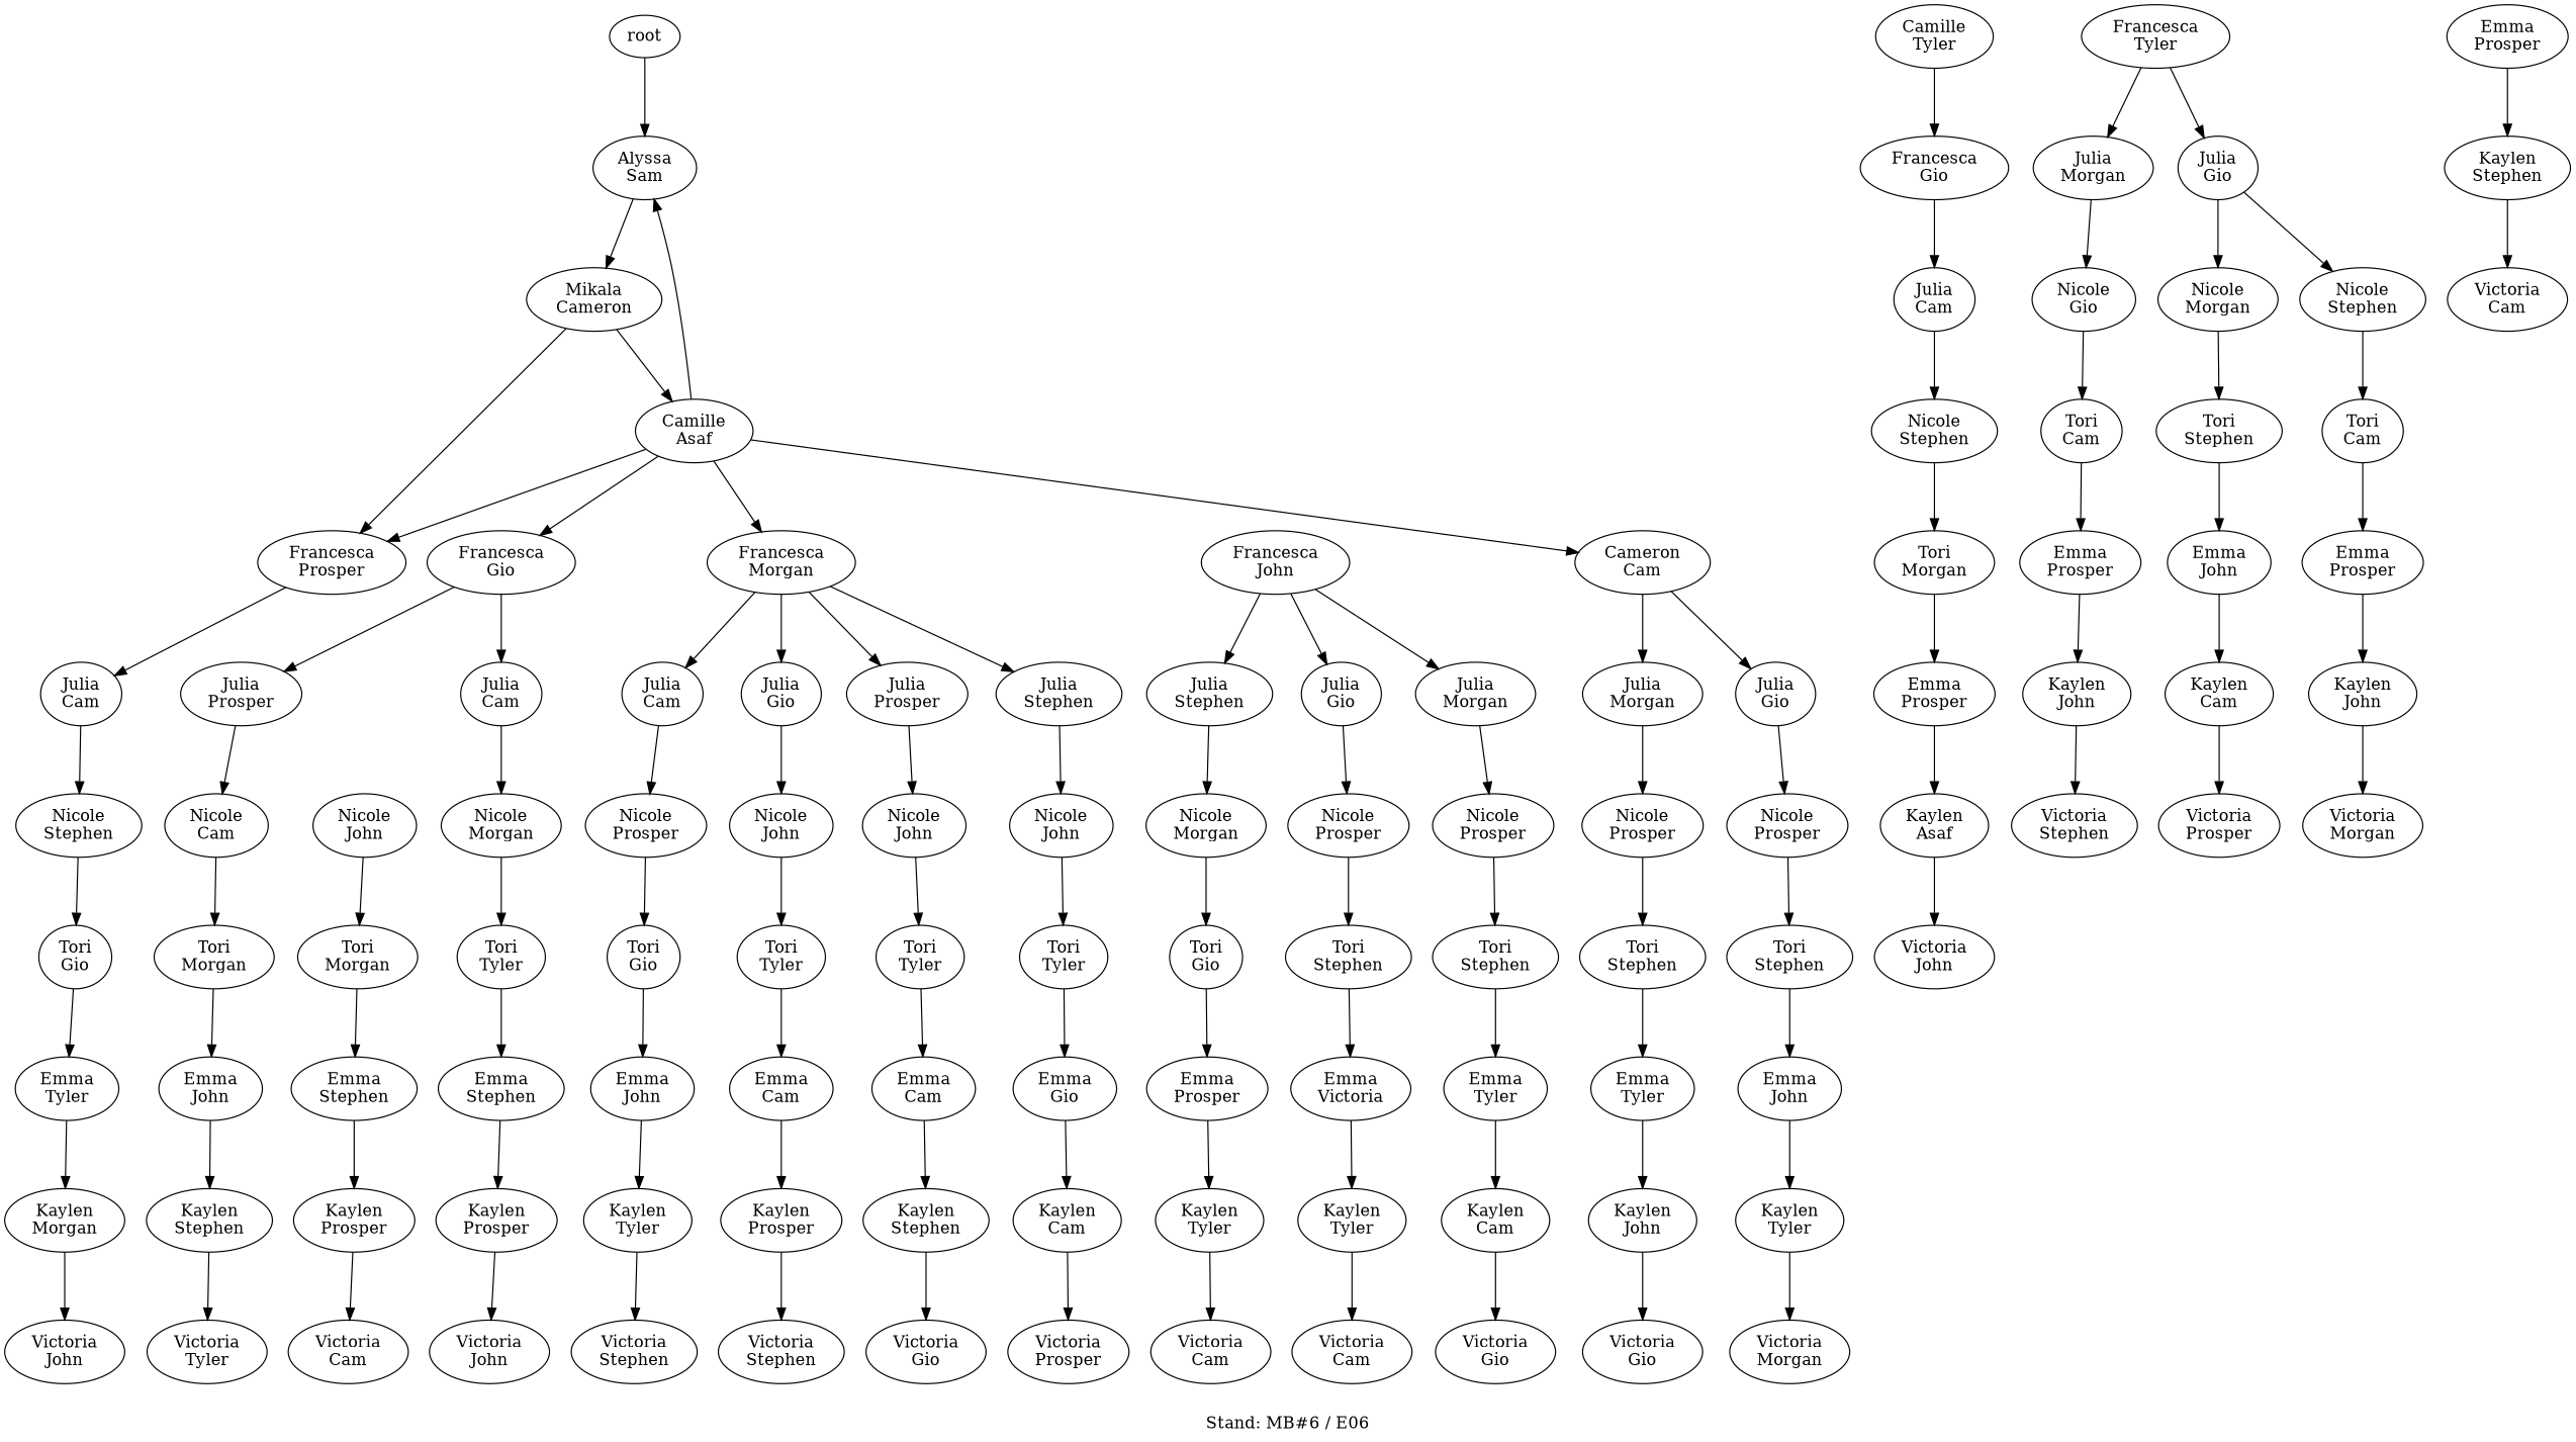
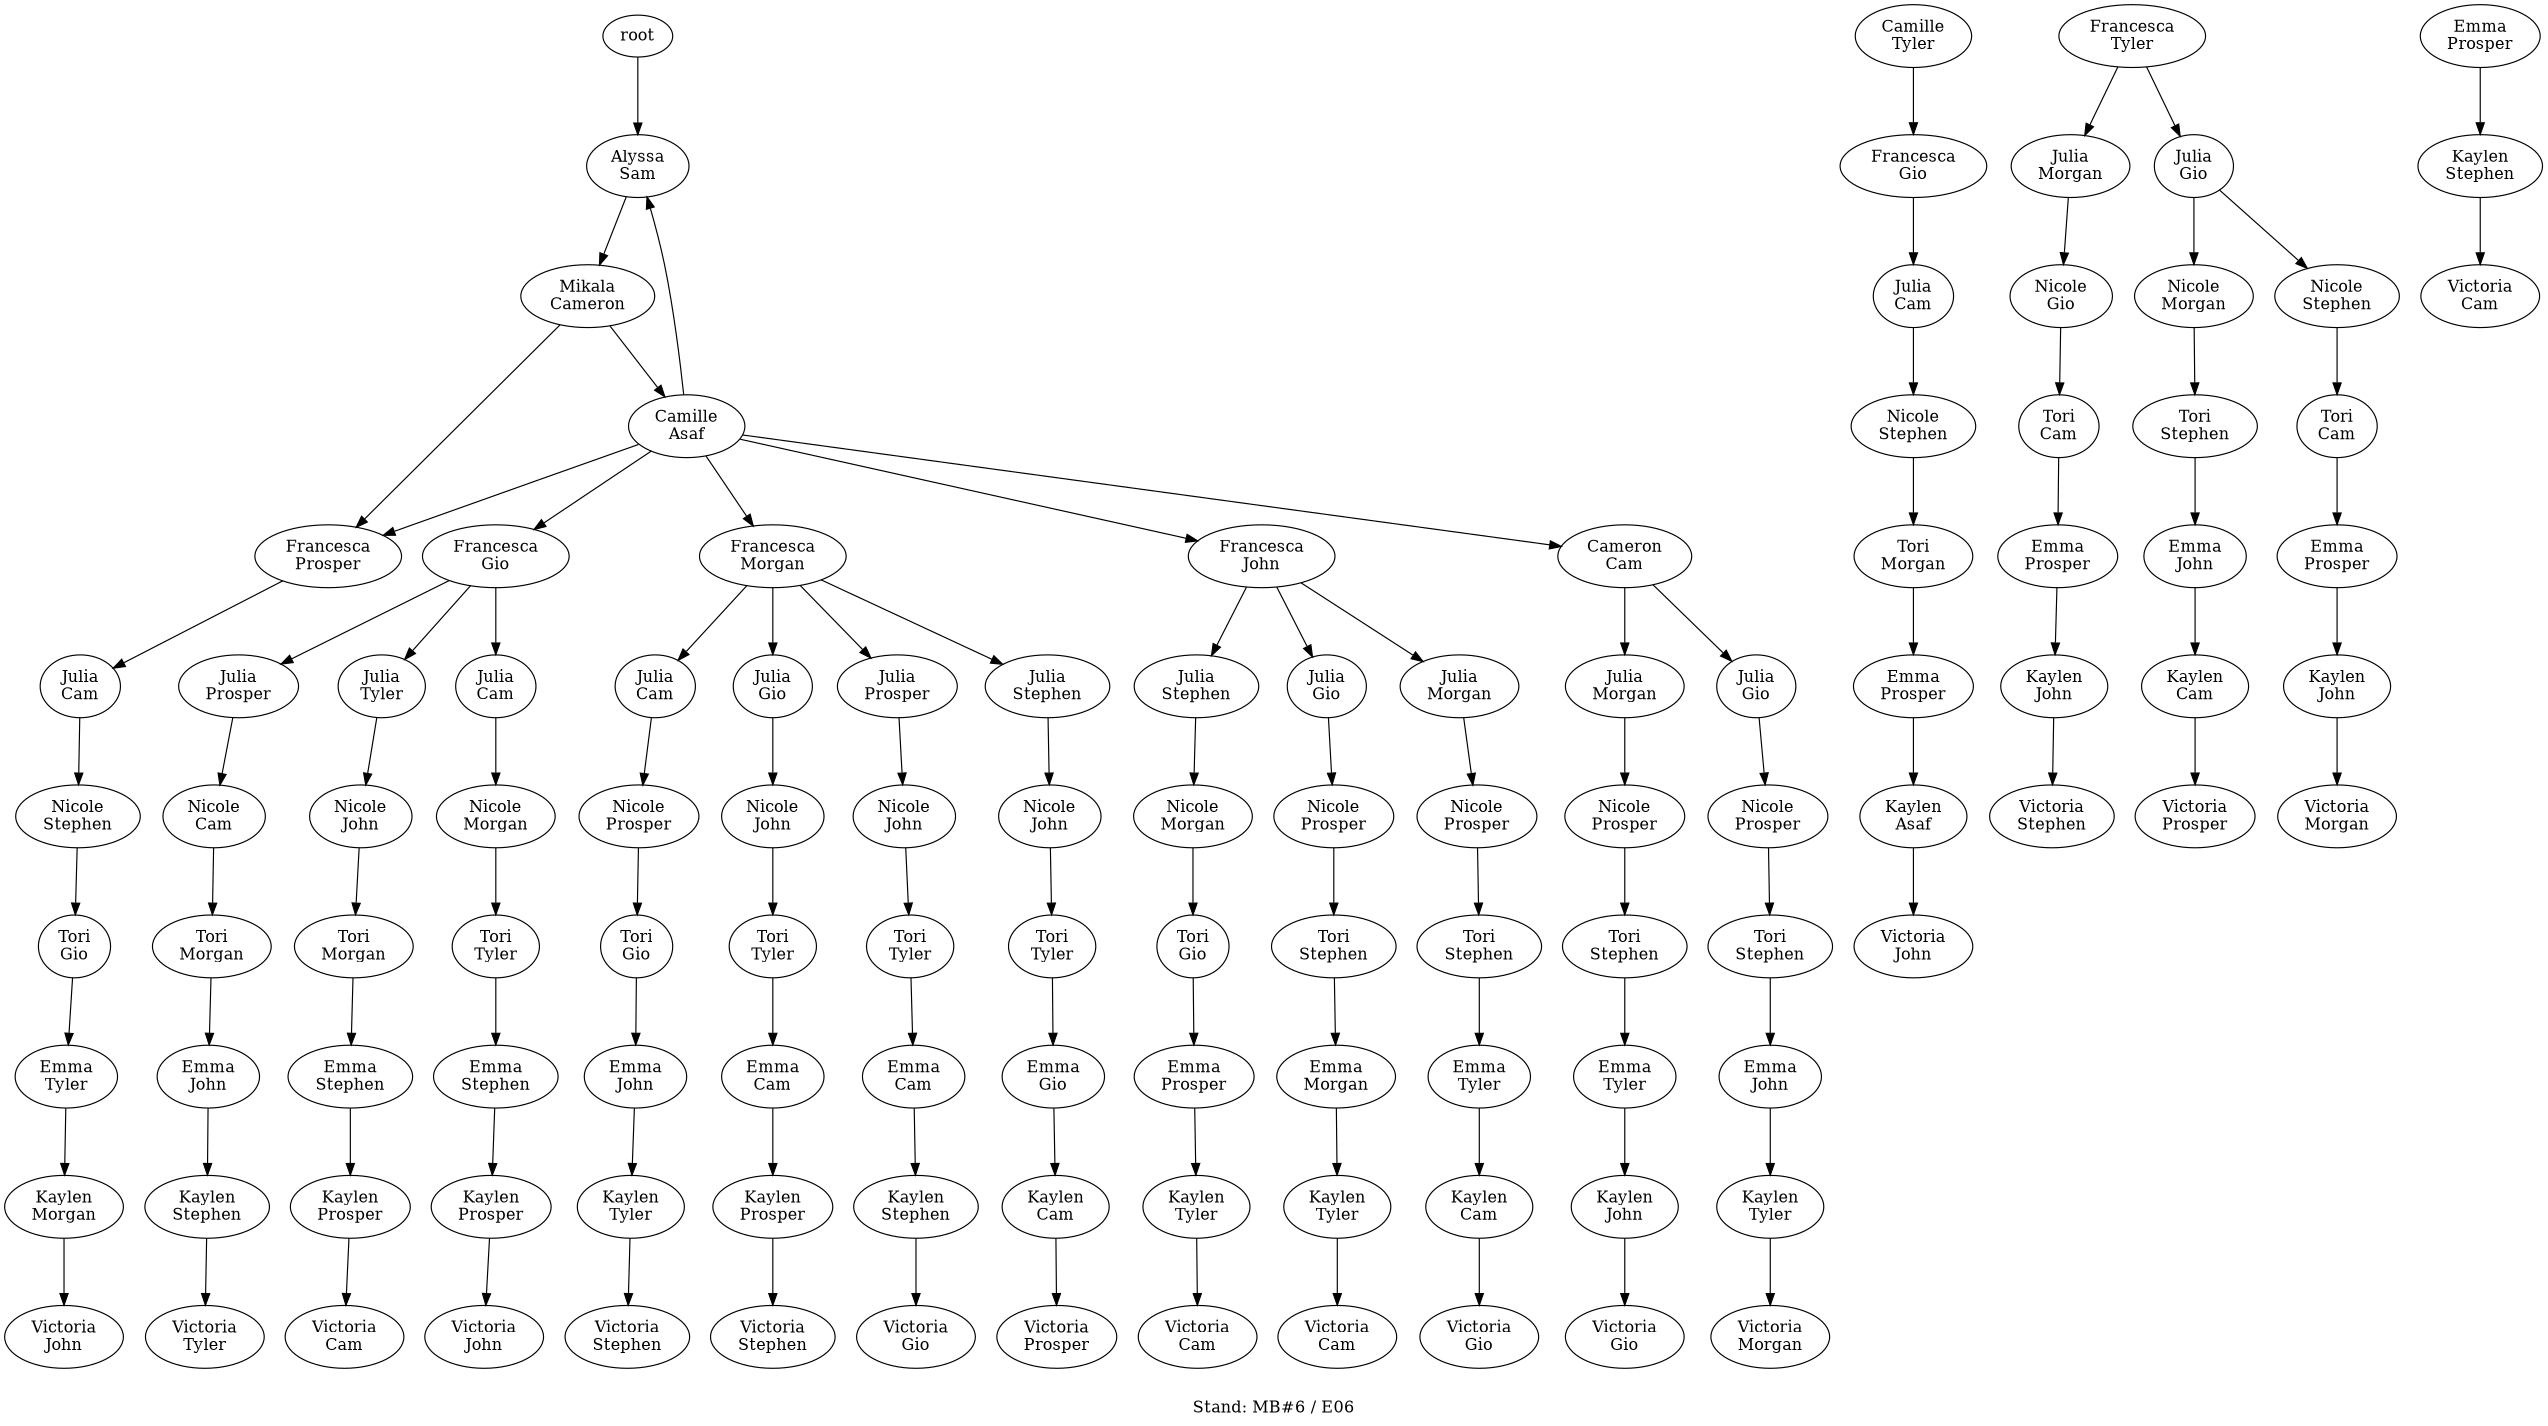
  digraph {
    label="Stand: MB#6 / E06"
    labelloc=b
    ranksep=0.8
    n1 [label="Alyssa\nSam"]
    n2 [label="Mikala\nCameron"]
    n3 [label="Camille\nAsaf"]
    n4 [label="Francesca\nProsper"]
    root
    n6 [label="Francesca\nGio"]
    n7 [label="Francesca\nMorgan"]
    n8 [label="Francesca\nJohn"]
    n9 [label="Cameron\nCam"]
    n10 [label="Camille\nTyler"]
    n11 [label="Francesca\nGio"]
    n12 [label="Julia\nProsper"]
+   n13 [label="Julia\nTyler"]
    n14 [label="Julia\nCam"]
    n15 [label="Julia\nCam"]
    n16 [label="Julia\nGio"]
    n17 [label="Julia\nProsper"]
    n18 [label="Julia\nStephen"]
    n19 [label="Francesca\nTyler"]
    n20 [label="Julia\nMorgan"]
    n21 [label="Julia\nGio"]
    n22 [label="Julia\nStephen"]
    n23 [label="Julia\nGio"]
    n24 [label="Julia\nMorgan"]
    n25 [label="Julia\nMorgan"]
    n26 [label="Julia\nGio"]
    n27 [label="Julia\nCam"]
    n28 [label="Nicole\nCam"]
    n29 [label="Nicole\nJohn"]
    n30 [label="Nicole\nMorgan"]
    n31 [label="Tori\nMorgan"]
    n32 [label="Emma\nJohn"]
    n33 [label="Kaylen\nStephen"]
    n34 [label="Victoria\nTyler"]
    n35 [label="Nicole\nProsper"]
    n36 [label="Nicole\nJohn"]
    n37 [label="Nicole\nJohn"]
    n38 [label="Nicole\nJohn"]
    n39 [label="Tori\nGio"]
    n40 [label="Emma\nJohn"]
    n41 [label="Kaylen\nTyler"]
    n42 [label="Victoria\nStephen"]
    n43 [label="Nicole\nGio"]
    n44 [label="Nicole\nMorgan"]
    n45 [label="Nicole\nStephen"]
    n46 [label="Tori\nCam"]
    n47 [label="Emma\nProsper"]
    n48 [label="Kaylen\nJohn"]
    n49 [label="Victoria\nStephen"]
    n50 [label="Tori\nTyler"]
    n51 [label="Emma\nCam"]
    n52 [label="Kaylen\nProsper"]
    n53 [label="Victoria\nStephen"]
    n54 [label="Tori\nMorgan"]
    n55 [label="Emma\nStephen"]
    n56 [label="Kaylen\nProsper"]
    n57 [label="Victoria\nCam"]
    n58 [label="Tori\nStephen"]
    n59 [label="Tori\nCam"]
    n60 [label="Emma\nJohn"]
    n61 [label="Emma\nProsper"]
    n62 [label="Kaylen\nStephen"]
    n63 [label="Victoria\nCam"]
    n64 [label="Nicole\nMorgan"]
    n65 [label="Nicole\nProsper"]
    n66 [label="Nicole\nProsper"]
    n67 [label="Tori\nGio"]
    n68 [label="Emma\nProsper"]
    n69 [label="Kaylen\nTyler"]
    n70 [label="Victoria\nCam"]
    n71 [label="Tori\nStephen"]
-   n72 [label="Emma\nVictoria"]
+   n72 [label="Emma\nMorgan"]
    n73 [label="Kaylen\nTyler"]
    n74 [label="Victoria\nCam"]
    n75 [label="Tori\nTyler"]
    n76 [label="Emma\nCam"]
    n77 [label="Kaylen\nStephen"]
    n78 [label="Victoria\nGio"]
    n79 [label="Nicole\nProsper"]
    n80 [label="Nicole\nProsper"]
    n81 [label="Tori\nStephen"]
    n82 [label="Emma\nTyler"]
    n83 [label="Kaylen\nJohn"]
    n84 [label="Victoria\nGio"]
    n85 [label="Tori\nStephen"]
    n86 [label="Emma\nTyler"]
    n87 [label="Kaylen\nCam"]
    n88 [label="Victoria\nGio"]
    n89 [label="Julia\nCam"]
    n90 [label="Nicole\nStephen"]
    n91 [label="Tori\nMorgan"]
    n92 [label="Emma\nProsper"]
    n93 [label="Kaylen\nAsaf"]
    n94 [label="Victoria\nJohn"]
    n95 [label="Nicole\nStephen"]
    n96 [label="Tori\nGio"]
    n97 [label="Emma\nTyler"]
    n98 [label="Kaylen\nMorgan"]
    n99 [label="Victoria\nJohn"]
    n100 [label="Tori\nTyler"]
    n101 [label="Emma\nStephen"]
    n102 [label="Kaylen\nProsper"]
    n103 [label="Victoria\nJohn"]
    n104 [label="Emma\nProsper"]
    n105 [label="Kaylen\nJohn"]
    n106 [label="Victoria\nMorgan"]
    n107 [label="Tori\nStephen"]
    n108 [label="Emma\nJohn"]
    n109 [label="Kaylen\nTyler"]
    n110 [label="Victoria\nMorgan"]
    n111 [label="Kaylen\nCam"]
    n112 [label="Victoria\nProsper"]
    n113 [label="Tori\nTyler"]
    n114 [label="Emma\nGio"]
    n115 [label="Kaylen\nCam"]
    n116 [label="Victoria\nProsper"]
    n1 -> n2
    n2 -> n3
    n2 -> n4
    n3 -> n1
    n3 -> n4
    n3 -> n6
    n3 -> n7
+   n3 -> n8
    n3 -> n9
    n4 -> n27
    root -> n1
    n6 -> n12
+   n6 -> n13
    n6 -> n14
    n7 -> n15
    n7 -> n16
    n7 -> n17
    n7 -> n18
    n8 -> n22
    n8 -> n23
    n8 -> n24
    n9 -> n25
    n9 -> n26
    n10 -> n11
    n11 -> n89
    n12 -> n28
+   n13 -> n29
    n14 -> n30
    n15 -> n35
    n16 -> n36
    n17 -> n37
    n18 -> n38
    n19 -> n20
    n19 -> n21
    n20 -> n43
    n21 -> n44
    n21 -> n45
    n22 -> n64
    n23 -> n65
    n24 -> n66
    n25 -> n79
    n26 -> n80
    n27 -> n95
    n28 -> n31
    n29 -> n54
    n30 -> n100
    n31 -> n32
    n32 -> n33
    n33 -> n34
    n35 -> n39
    n36 -> n50
    n37 -> n75
    n38 -> n113
    n39 -> n40
    n40 -> n41
    n41 -> n42
    n43 -> n46
    n44 -> n58
    n45 -> n59
    n46 -> n47
    n47 -> n48
    n48 -> n49
    n50 -> n51
    n51 -> n52
    n52 -> n53
    n54 -> n55
    n55 -> n56
    n56 -> n57
    n58 -> n60
    n59 -> n104
    n60 -> n111
    n61 -> n62
    n62 -> n63
    n64 -> n67
    n65 -> n71
    n66 -> n85
    n67 -> n68
    n68 -> n69
    n69 -> n70
    n71 -> n72
    n72 -> n73
    n73 -> n74
    n75 -> n76
    n76 -> n77
    n77 -> n78
    n79 -> n81
    n80 -> n107
    n81 -> n82
    n82 -> n83
    n83 -> n84
    n85 -> n86
    n86 -> n87
    n87 -> n88
    n89 -> n90
    n90 -> n91
    n91 -> n92
    n92 -> n93
    n93 -> n94
    n95 -> n96
    n96 -> n97
    n97 -> n98
    n98 -> n99
    n100 -> n101
    n101 -> n102
    n102 -> n103
    n104 -> n105
    n105 -> n106
    n107 -> n108
    n108 -> n109
    n109 -> n110
    n111 -> n112
    n113 -> n114
    n114 -> n115
    n115 -> n116
  }
